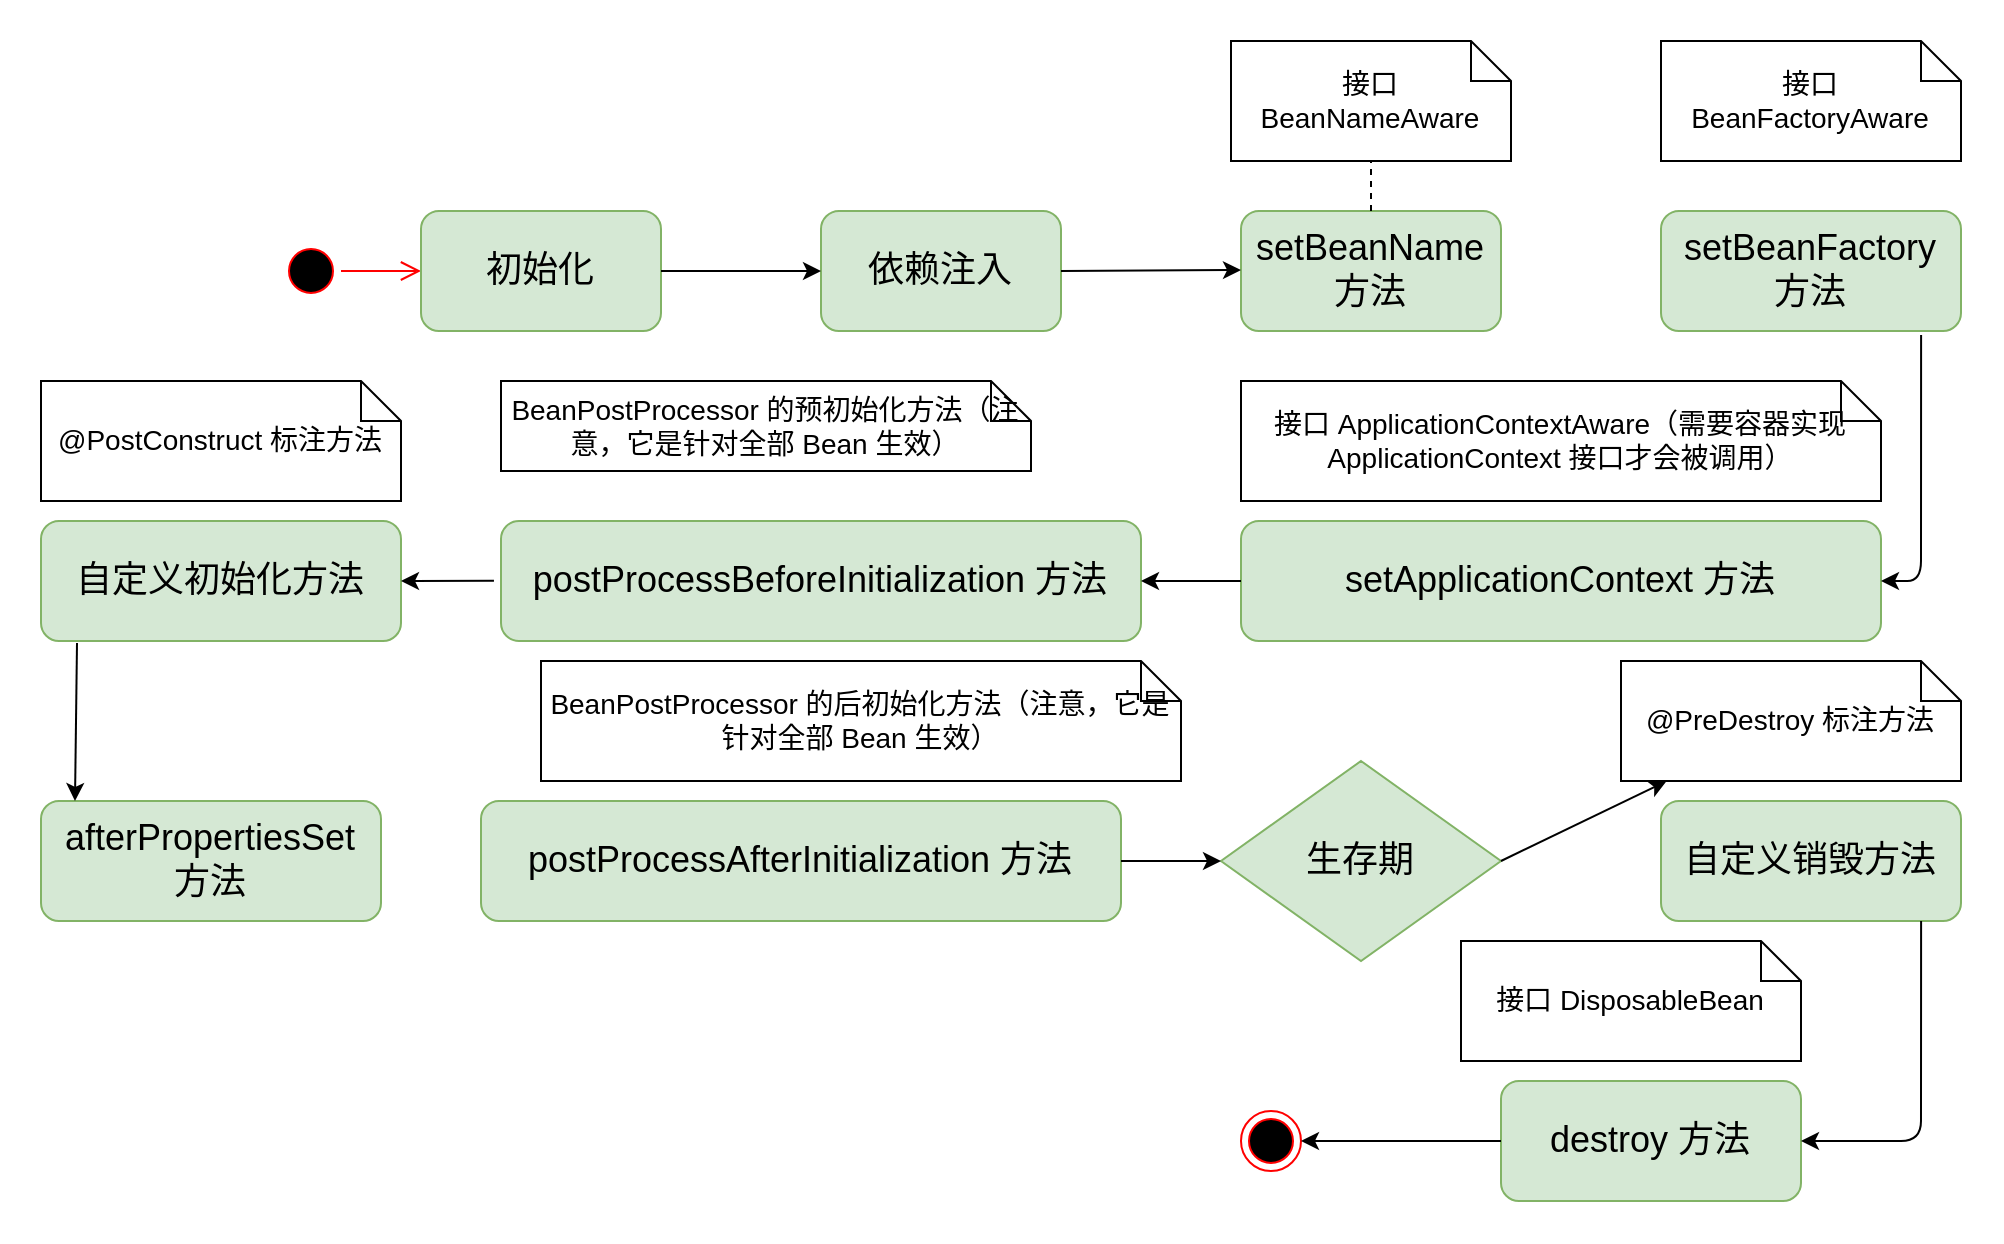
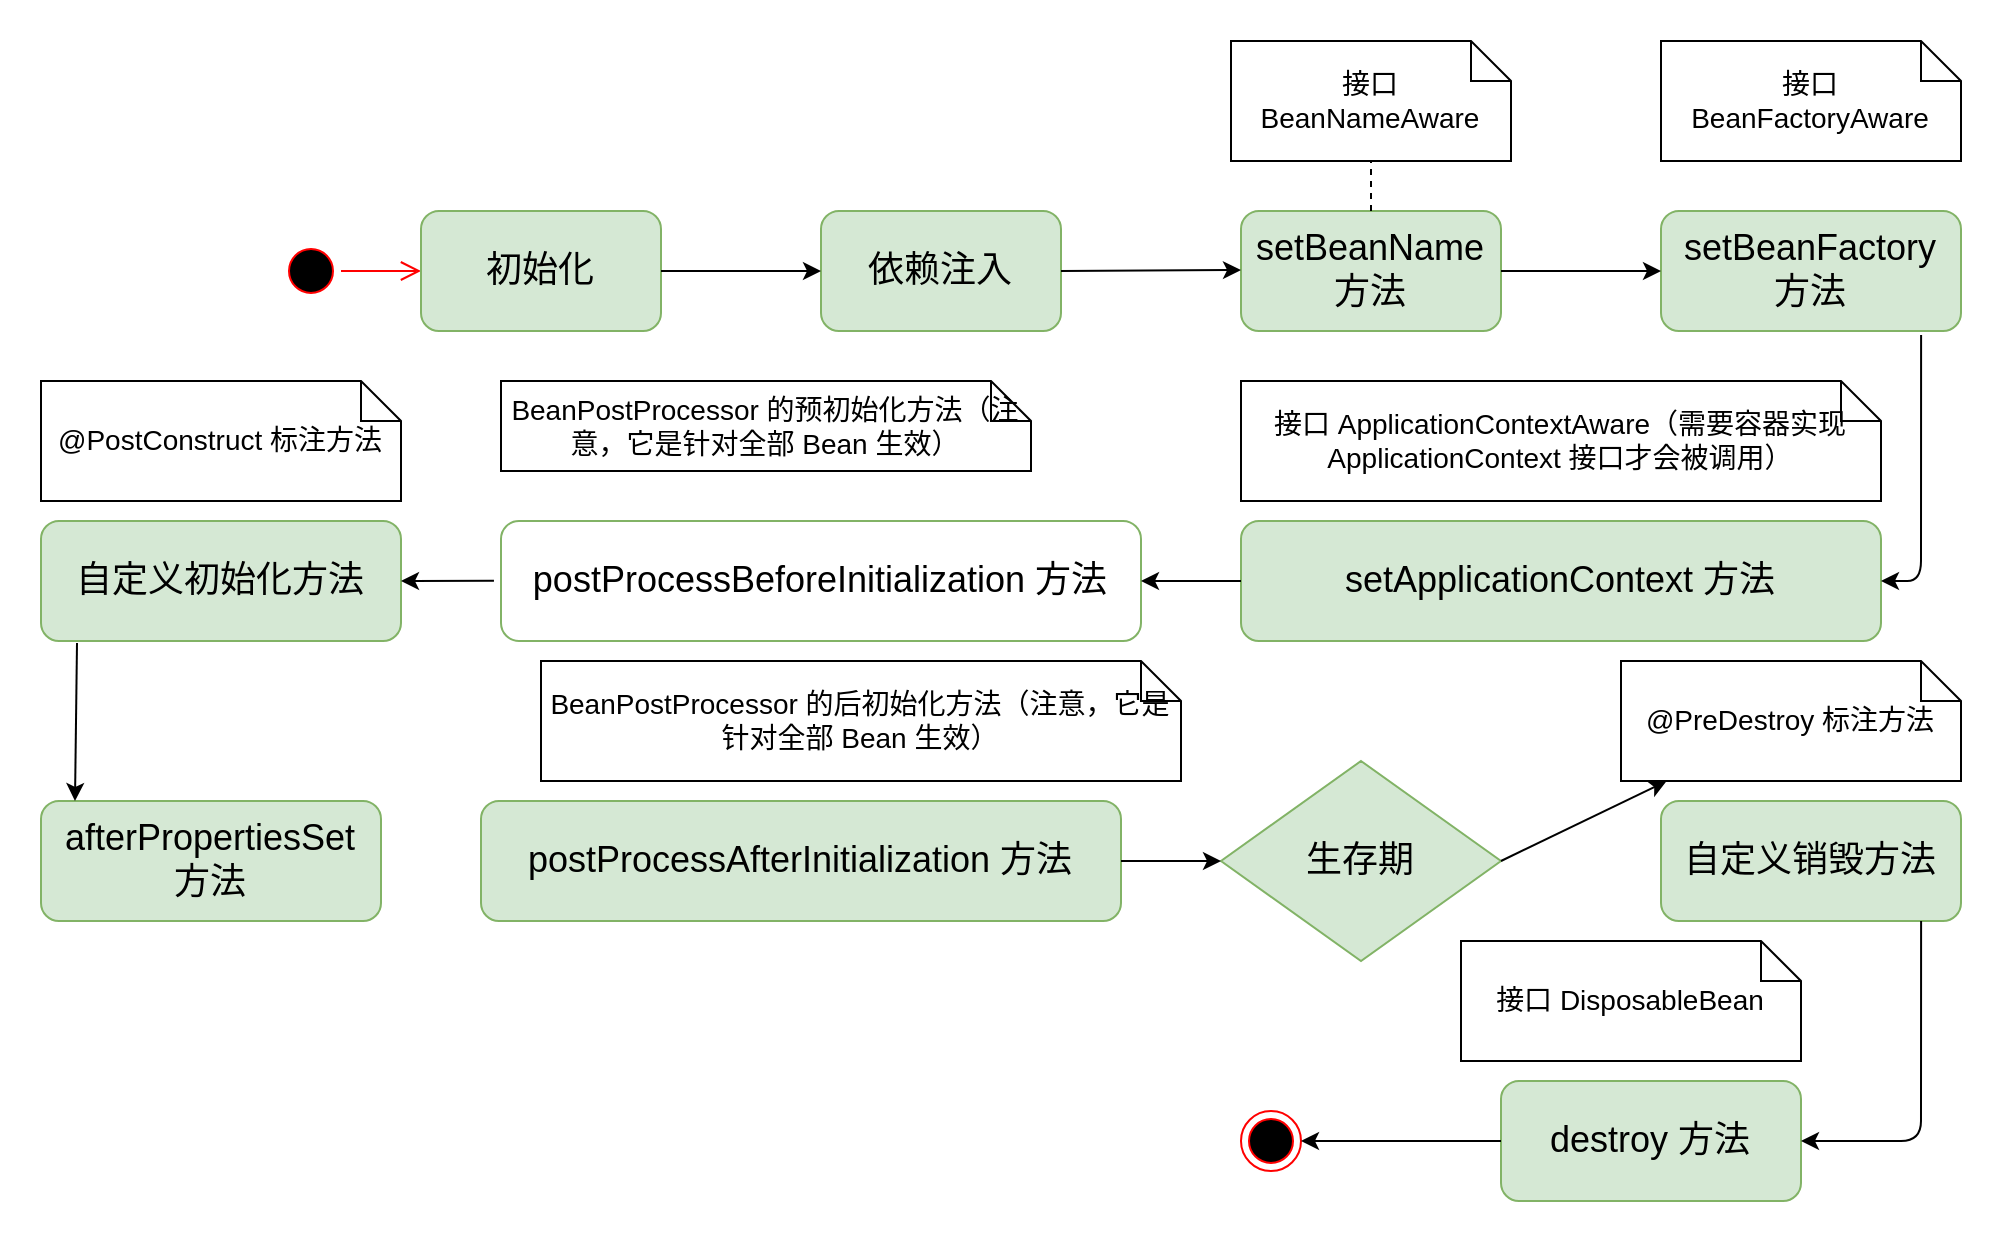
  <mxCell id="0" />
  <mxCell id="1" parent="0" />
  <mxCell id="2" value="" style="ellipse;html=1;shape=startState;fillColor=#000000;strokeColor=#ff0000;" vertex="1" parent="1"><mxGeometry x="140" y="120" width="30" height="30" as="geometry" /></mxCell>
  <mxCell id="3" value="" style="edgeStyle=orthogonalEdgeStyle;html=1;verticalAlign=bottom;endArrow=open;endSize=8;strokeColor=#ff0000;" edge="1" source="2" parent="1"><mxGeometry relative="1" as="geometry"><mxPoint x="210" y="135" as="targetPoint" /></mxGeometry></mxCell>
  <mxCell id="4" value="初始化" style="rounded=1;whiteSpace=wrap;html=1;fontSize=18;fillColor=#d5e8d4;strokeColor=#82b366;" vertex="1" parent="1"><mxGeometry x="210" y="105" width="120" height="60" as="geometry" /></mxCell>
  <mxCell id="5" value="依赖注入" style="rounded=1;whiteSpace=wrap;html=1;fontSize=18;fillColor=#d5e8d4;strokeColor=#82b366;" vertex="1" parent="1"><mxGeometry x="410" y="105" width="120" height="60" as="geometry" /></mxCell>
  <mxCell id="6" value="" style="endArrow=classic;html=1;fontSize=18;exitX=1;exitY=0.5;exitDx=0;exitDy=0;entryX=0;entryY=0.5;entryDx=0;entryDy=0;" edge="1" parent="1" source="4" target="5"><mxGeometry width="50" height="50" relative="1" as="geometry"><mxPoint x="330" y="160" as="sourcePoint" /><mxPoint x="400" y="130" as="targetPoint" /></mxGeometry></mxCell>
  <mxCell id="7" value="setBeanName 方法" style="rounded=1;whiteSpace=wrap;html=1;fontSize=18;fillColor=#d5e8d4;strokeColor=#82b366;" vertex="1" parent="1"><mxGeometry x="620" y="105" width="130" height="60" as="geometry" /></mxCell>
  <mxCell id="8" value="setBeanFactory 方法" style="rounded=1;whiteSpace=wrap;html=1;fontSize=18;fillColor=#d5e8d4;strokeColor=#82b366;" vertex="1" parent="1"><mxGeometry x="830" y="105" width="150" height="60" as="geometry" /></mxCell>
  <mxCell id="9" value="" style="endArrow=classic;html=1;fontSize=18;exitX=1;exitY=0.5;exitDx=0;exitDy=0;entryX=0;entryY=0.5;entryDx=0;entryDy=0;" edge="1" parent="1" source="5"><mxGeometry width="50" height="50" relative="1" as="geometry"><mxPoint x="540" y="134.5" as="sourcePoint" /><mxPoint x="620" y="134.5" as="targetPoint" /></mxGeometry></mxCell>
+ <mxCell id="10" value="" style="endArrow=classic;html=1;fontSize=18;entryX=0;entryY=0.5;entryDx=0;entryDy=0;exitX=1;exitY=0.5;exitDx=0;exitDy=0;" edge="1" parent="1" source="7" target="8"><mxGeometry width="50" height="50" relative="1" as="geometry"><mxPoint x="760" y="135" as="sourcePoint" /><mxPoint x="820" y="135" as="targetPoint" /></mxGeometry></mxCell>
  <mxCell id="11" value="setApplicationContext 方法" style="rounded=1;whiteSpace=wrap;html=1;fontSize=18;fillColor=#d5e8d4;strokeColor=#82b366;" vertex="1" parent="1"><mxGeometry x="620" y="260" width="320" height="60" as="geometry" /></mxCell>
  <mxCell id="12" value="" style="endArrow=classic;html=1;fontSize=18;entryX=1;entryY=0.5;entryDx=0;entryDy=0;exitX=0.867;exitY=1.033;exitDx=0;exitDy=0;exitPerimeter=0;" edge="1" parent="1" source="8" target="11"><mxGeometry width="50" height="50" relative="1" as="geometry"><mxPoint x="930" y="240" as="sourcePoint" /><mxPoint x="980" y="190" as="targetPoint" /><Array as="points"><mxPoint x="960" y="290" /></Array></mxGeometry></mxCell>
- <mxCell id="13" value="postProcessBeforeInitialization 方法" style="rounded=1;whiteSpace=wrap;html=1;fontSize=18;fillColor=#d5e8d4;strokeColor=#82b366;" vertex="1" parent="1"><mxGeometry x="250" y="260" width="320" height="60" as="geometry" /></mxCell>
+ <mxCell id="13" value="postProcessBeforeInitialization 方法" style="rounded=1;whiteSpace=wrap;html=1;fontSize=18;fillColor=#ffffff;strokeColor=#82b366;" vertex="1" parent="1"><mxGeometry x="250" y="260" width="320" height="60" as="geometry" /></mxCell>
  <mxCell id="14" value="" style="endArrow=classic;html=1;fontSize=18;exitX=0;exitY=0.5;exitDx=0;exitDy=0;entryX=1;entryY=0.5;entryDx=0;entryDy=0;" edge="1" parent="1" source="11" target="13"><mxGeometry width="50" height="50" relative="1" as="geometry"><mxPoint x="590" y="410" as="sourcePoint" /><mxPoint x="640" y="360" as="targetPoint" /></mxGeometry></mxCell>
  <mxCell id="15" value="自定义初始化方法" style="rounded=1;whiteSpace=wrap;html=1;fontSize=18;fillColor=#d5e8d4;strokeColor=#82b366;" vertex="1" parent="1"><mxGeometry x="20" y="260" width="180" height="60" as="geometry" /></mxCell>
  <mxCell id="16" value="afterPropertiesSet 方法" style="rounded=1;whiteSpace=wrap;html=1;fontSize=18;fillColor=#d5e8d4;strokeColor=#82b366;" vertex="1" parent="1"><mxGeometry x="20" y="400" width="170" height="60" as="geometry" /></mxCell>
  <mxCell id="17" value="postProcessAfterInitialization 方法" style="rounded=1;whiteSpace=wrap;html=1;fontSize=18;fillColor=#d5e8d4;strokeColor=#82b366;" vertex="1" parent="1"><mxGeometry x="240" y="400" width="320" height="60" as="geometry" /></mxCell>
  <mxCell id="18" value="生存期" style="rhombus;whiteSpace=wrap;html=1;fontSize=18;fillColor=#d5e8d4;strokeColor=#82b366;" vertex="1" parent="1"><mxGeometry x="610" y="380" width="140" height="100" as="geometry" /></mxCell>
  <mxCell id="19" value="自定义销毁方法" style="rounded=1;whiteSpace=wrap;html=1;fontSize=18;fillColor=#d5e8d4;strokeColor=#82b366;" vertex="1" parent="1"><mxGeometry x="830" y="400" width="150" height="60" as="geometry" /></mxCell>
  <mxCell id="20" value="destroy 方法" style="rounded=1;whiteSpace=wrap;html=1;fontSize=18;fillColor=#d5e8d4;strokeColor=#82b366;" vertex="1" parent="1"><mxGeometry x="750" y="540" width="150" height="60" as="geometry" /></mxCell>
  <mxCell id="21" value="" style="ellipse;html=1;shape=endState;fillColor=#000000;strokeColor=#ff0000;fontSize=18;" vertex="1" parent="1"><mxGeometry x="620" y="555" width="30" height="30" as="geometry" /></mxCell>
  <mxCell id="22" value="接口 BeanNameAware" style="shape=note;size=20;whiteSpace=wrap;html=1;fontSize=14;" vertex="1" parent="1"><mxGeometry x="615" y="20" width="140" height="60" as="geometry" /></mxCell>
  <mxCell id="23" value="接口 BeanFactoryAware" style="shape=note;size=20;whiteSpace=wrap;html=1;fontSize=14;" vertex="1" parent="1"><mxGeometry x="830" y="20" width="150" height="60" as="geometry" /></mxCell>
  <mxCell id="24" value="接口 ApplicationContextAware（需要容器实现 ApplicationContext 接口才会被调用）" style="shape=note;size=20;whiteSpace=wrap;html=1;fontSize=14;" vertex="1" parent="1"><mxGeometry x="620" y="190" width="320" height="60" as="geometry" /></mxCell>
  <mxCell id="25" value="BeanPostProcessor 的预初始化方法（注意，它是针对全部 Bean 生效）" style="shape=note;size=20;whiteSpace=wrap;html=1;fontSize=14;" vertex="1" parent="1"><mxGeometry x="250" y="190" width="265" height="45" as="geometry" /></mxCell>
  <mxCell id="26" value="@PostConstruct 标注方法" style="shape=note;size=20;whiteSpace=wrap;html=1;fontSize=14;" vertex="1" parent="1"><mxGeometry x="20" y="190" width="180" height="60" as="geometry" /></mxCell>
  <mxCell id="27" value="BeanPostProcessor 的后初始化方法（注意，它是针对全部 Bean 生效）" style="shape=note;size=20;whiteSpace=wrap;html=1;fontSize=14;" vertex="1" parent="1"><mxGeometry x="270" y="330" width="320" height="60" as="geometry" /></mxCell>
  <mxCell id="28" value="@PreDestroy 标注方法" style="shape=note;size=20;whiteSpace=wrap;html=1;fontSize=14;" vertex="1" parent="1"><mxGeometry x="810" y="330" width="170" height="60" as="geometry" /></mxCell>
  <mxCell id="29" value="接口 DisposableBean" style="shape=note;size=20;whiteSpace=wrap;html=1;fontSize=14;" vertex="1" parent="1"><mxGeometry x="730" y="470" width="170" height="60" as="geometry" /></mxCell>
  <mxCell id="30" value="" style="endArrow=classic;html=1;fontSize=14;exitX=1;exitY=0.5;exitDx=0;exitDy=0;entryX=0;entryY=0.5;entryDx=0;entryDy=0;" edge="1" parent="1" source="17" target="18"><mxGeometry width="50" height="50" relative="1" as="geometry"><mxPoint x="560" y="450" as="sourcePoint" /><mxPoint x="610" y="400" as="targetPoint" /></mxGeometry></mxCell>
  <mxCell id="31" value="" style="endArrow=classic;html=1;fontSize=14;exitX=1;exitY=0.5;exitDx=0;exitDy=0;" edge="1" parent="1" source="18" target="28"><mxGeometry width="50" height="50" relative="1" as="geometry"><mxPoint x="760" y="430" as="sourcePoint" /><mxPoint x="800" y="410" as="targetPoint" /></mxGeometry></mxCell>
  <mxCell id="32" value="" style="endArrow=classic;html=1;fontSize=18;exitX=0.867;exitY=1.033;exitDx=0;exitDy=0;exitPerimeter=0;entryX=1;entryY=0.5;entryDx=0;entryDy=0;" edge="1" parent="1" target="20"><mxGeometry width="50" height="50" relative="1" as="geometry"><mxPoint x="960.05" y="460" as="sourcePoint" /><mxPoint x="910" y="580" as="targetPoint" /><Array as="points"><mxPoint x="960" y="570" /></Array></mxGeometry></mxCell>
  <mxCell id="33" value="" style="endArrow=classic;html=1;fontSize=14;entryX=1;entryY=0.5;entryDx=0;entryDy=0;exitX=0;exitY=0.5;exitDx=0;exitDy=0;" edge="1" parent="1" source="20" target="21"><mxGeometry width="50" height="50" relative="1" as="geometry"><mxPoint x="680" y="650" as="sourcePoint" /><mxPoint x="730" y="600" as="targetPoint" /></mxGeometry></mxCell>
  <mxCell id="34" value="" style="endArrow=classic;html=1;fontSize=14;exitX=0.1;exitY=1.017;exitDx=0;exitDy=0;exitPerimeter=0;" edge="1" parent="1" source="15"><mxGeometry width="50" height="50" relative="1" as="geometry"><mxPoint x="30" y="370" as="sourcePoint" /><mxPoint x="37" y="400" as="targetPoint" /><Array as="points" /></mxGeometry></mxCell>
  <mxCell id="35" value="" style="endArrow=classic;html=1;fontSize=14;entryX=1;entryY=0.5;entryDx=0;entryDy=0;exitX=-0.011;exitY=0.498;exitDx=0;exitDy=0;exitPerimeter=0;" edge="1" parent="1" source="13" target="15"><mxGeometry width="50" height="50" relative="1" as="geometry"><mxPoint x="210" y="330" as="sourcePoint" /><mxPoint x="260" y="280" as="targetPoint" /></mxGeometry></mxCell>
  <mxCell id="36" value="" style="endArrow=none;dashed=1;html=1;fontSize=14;exitX=0.5;exitY=0;exitDx=0;exitDy=0;entryX=0.5;entryY=1;entryDx=0;entryDy=0;entryPerimeter=0;" edge="1" parent="1" source="7" target="22"><mxGeometry width="50" height="50" relative="1" as="geometry"><mxPoint x="640" y="130" as="sourcePoint" /><mxPoint x="690" y="80" as="targetPoint" /></mxGeometry></mxCell>
